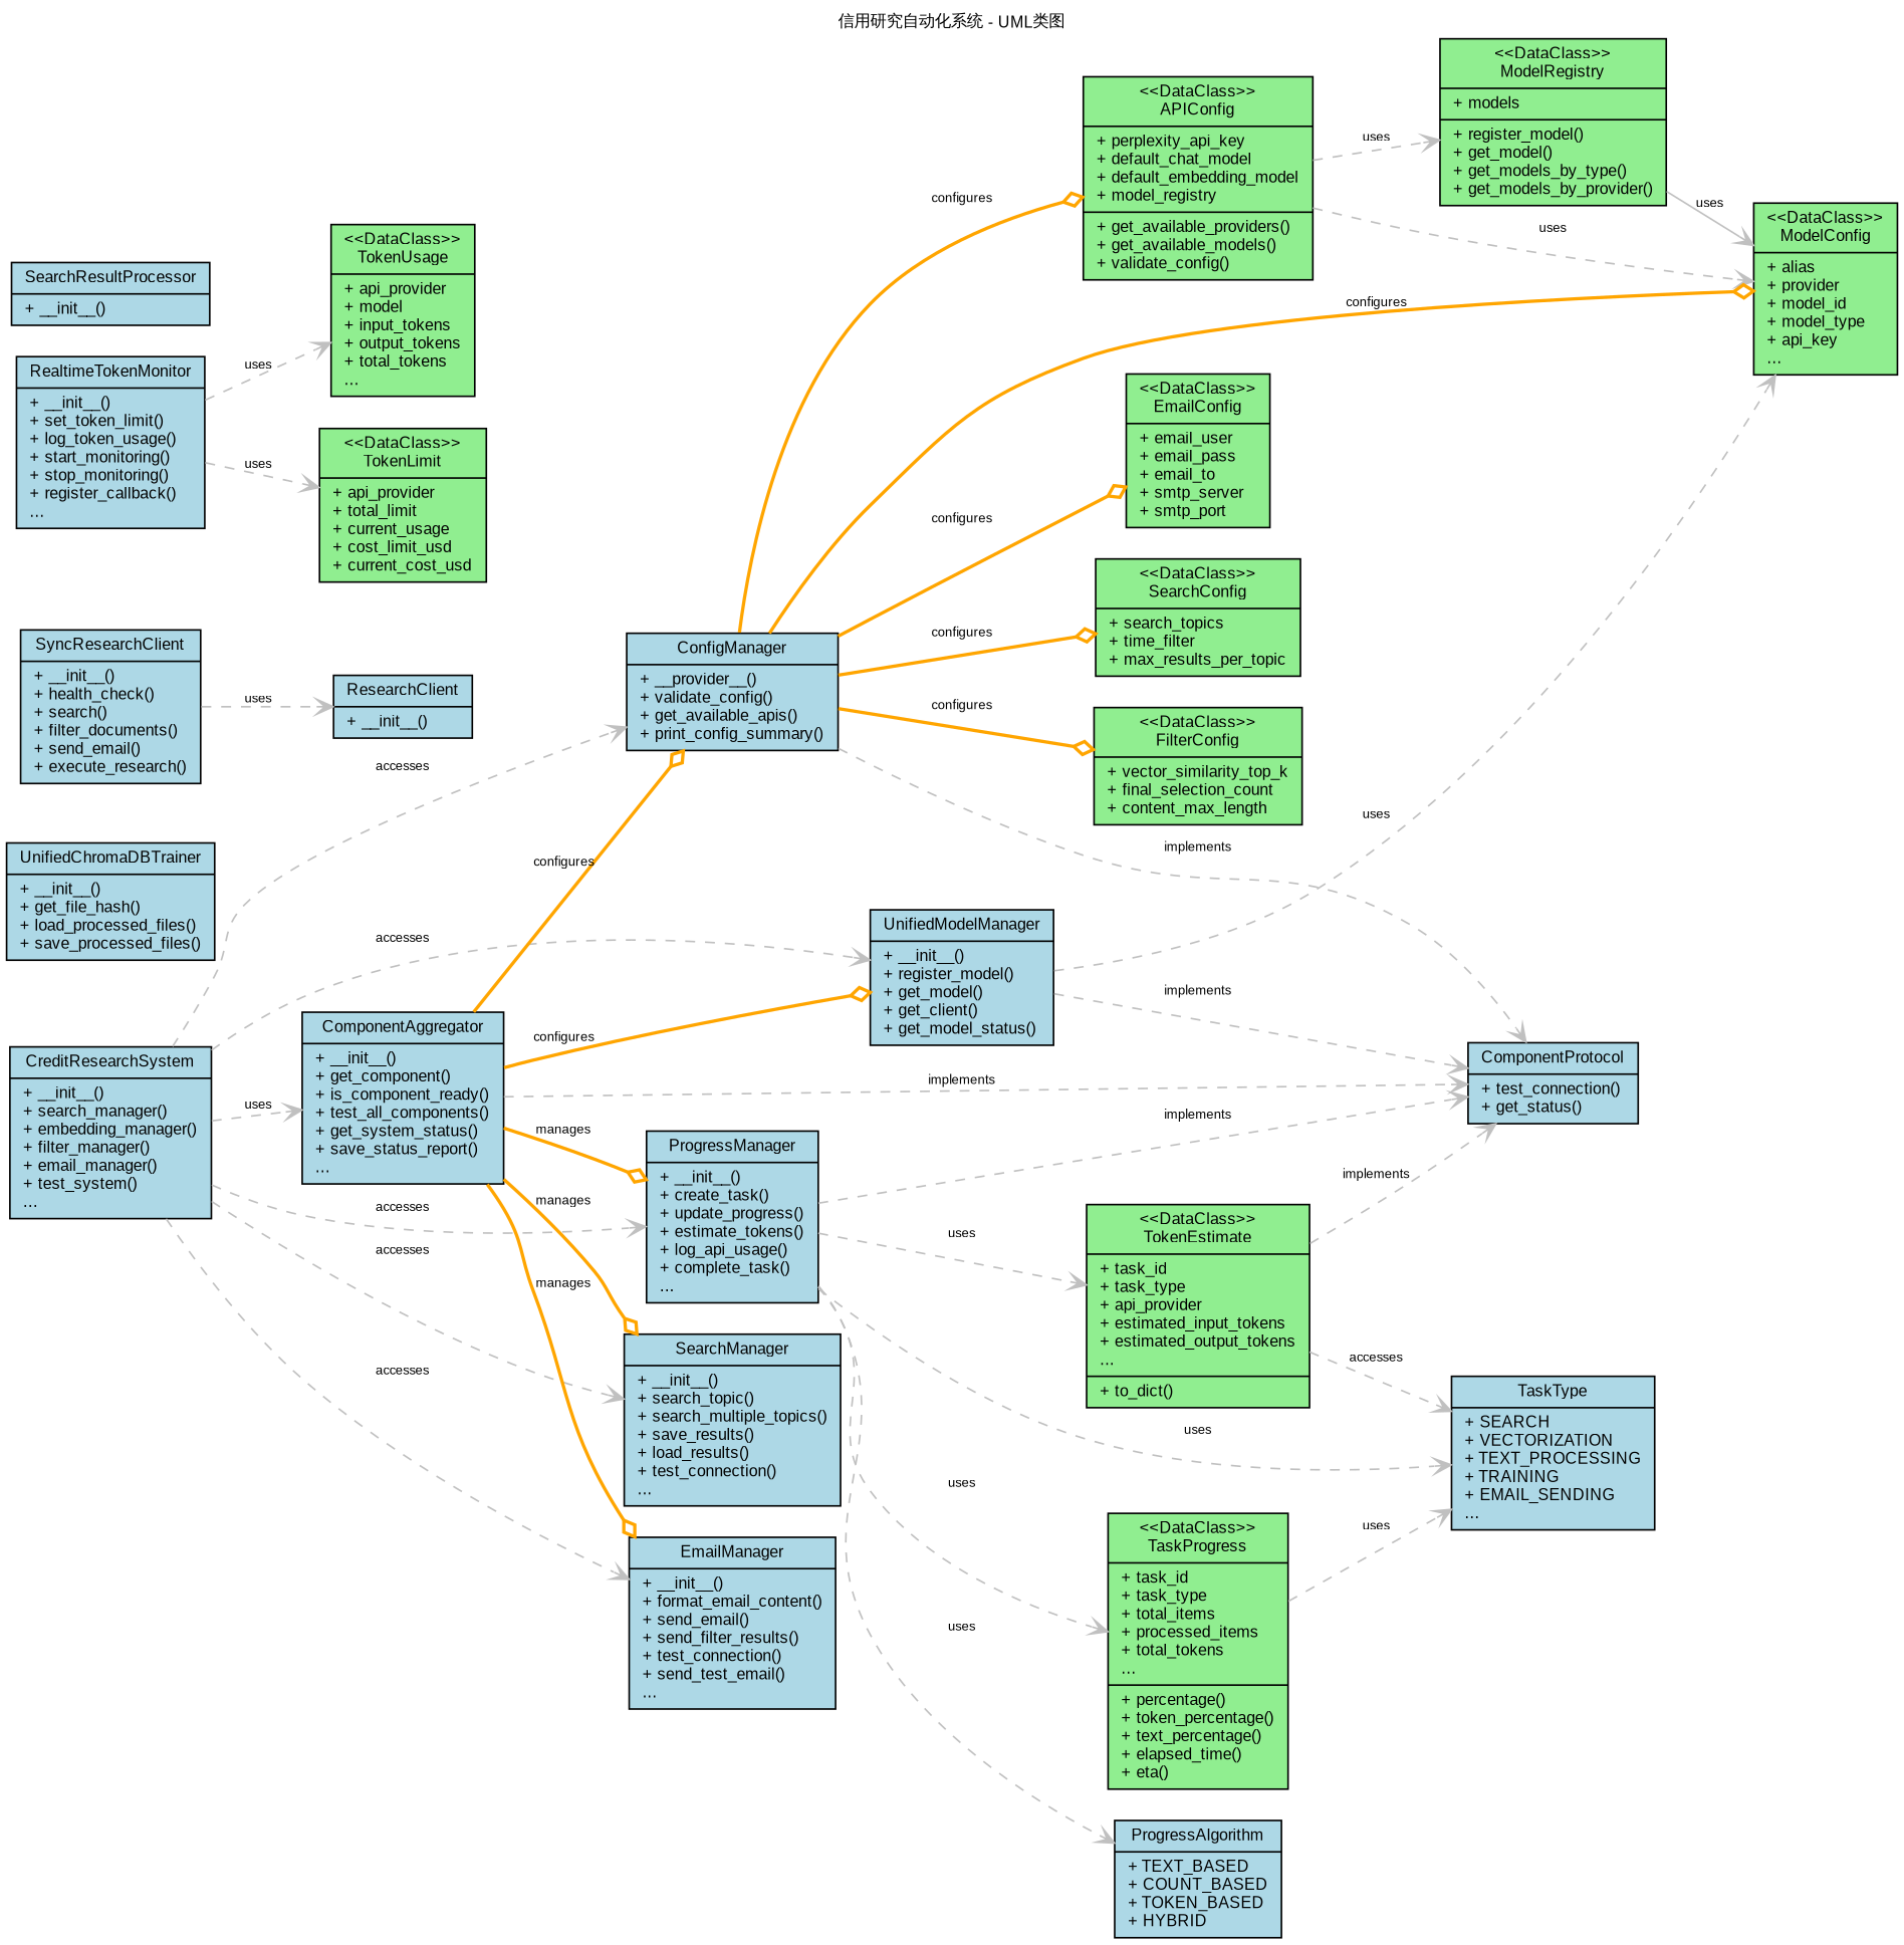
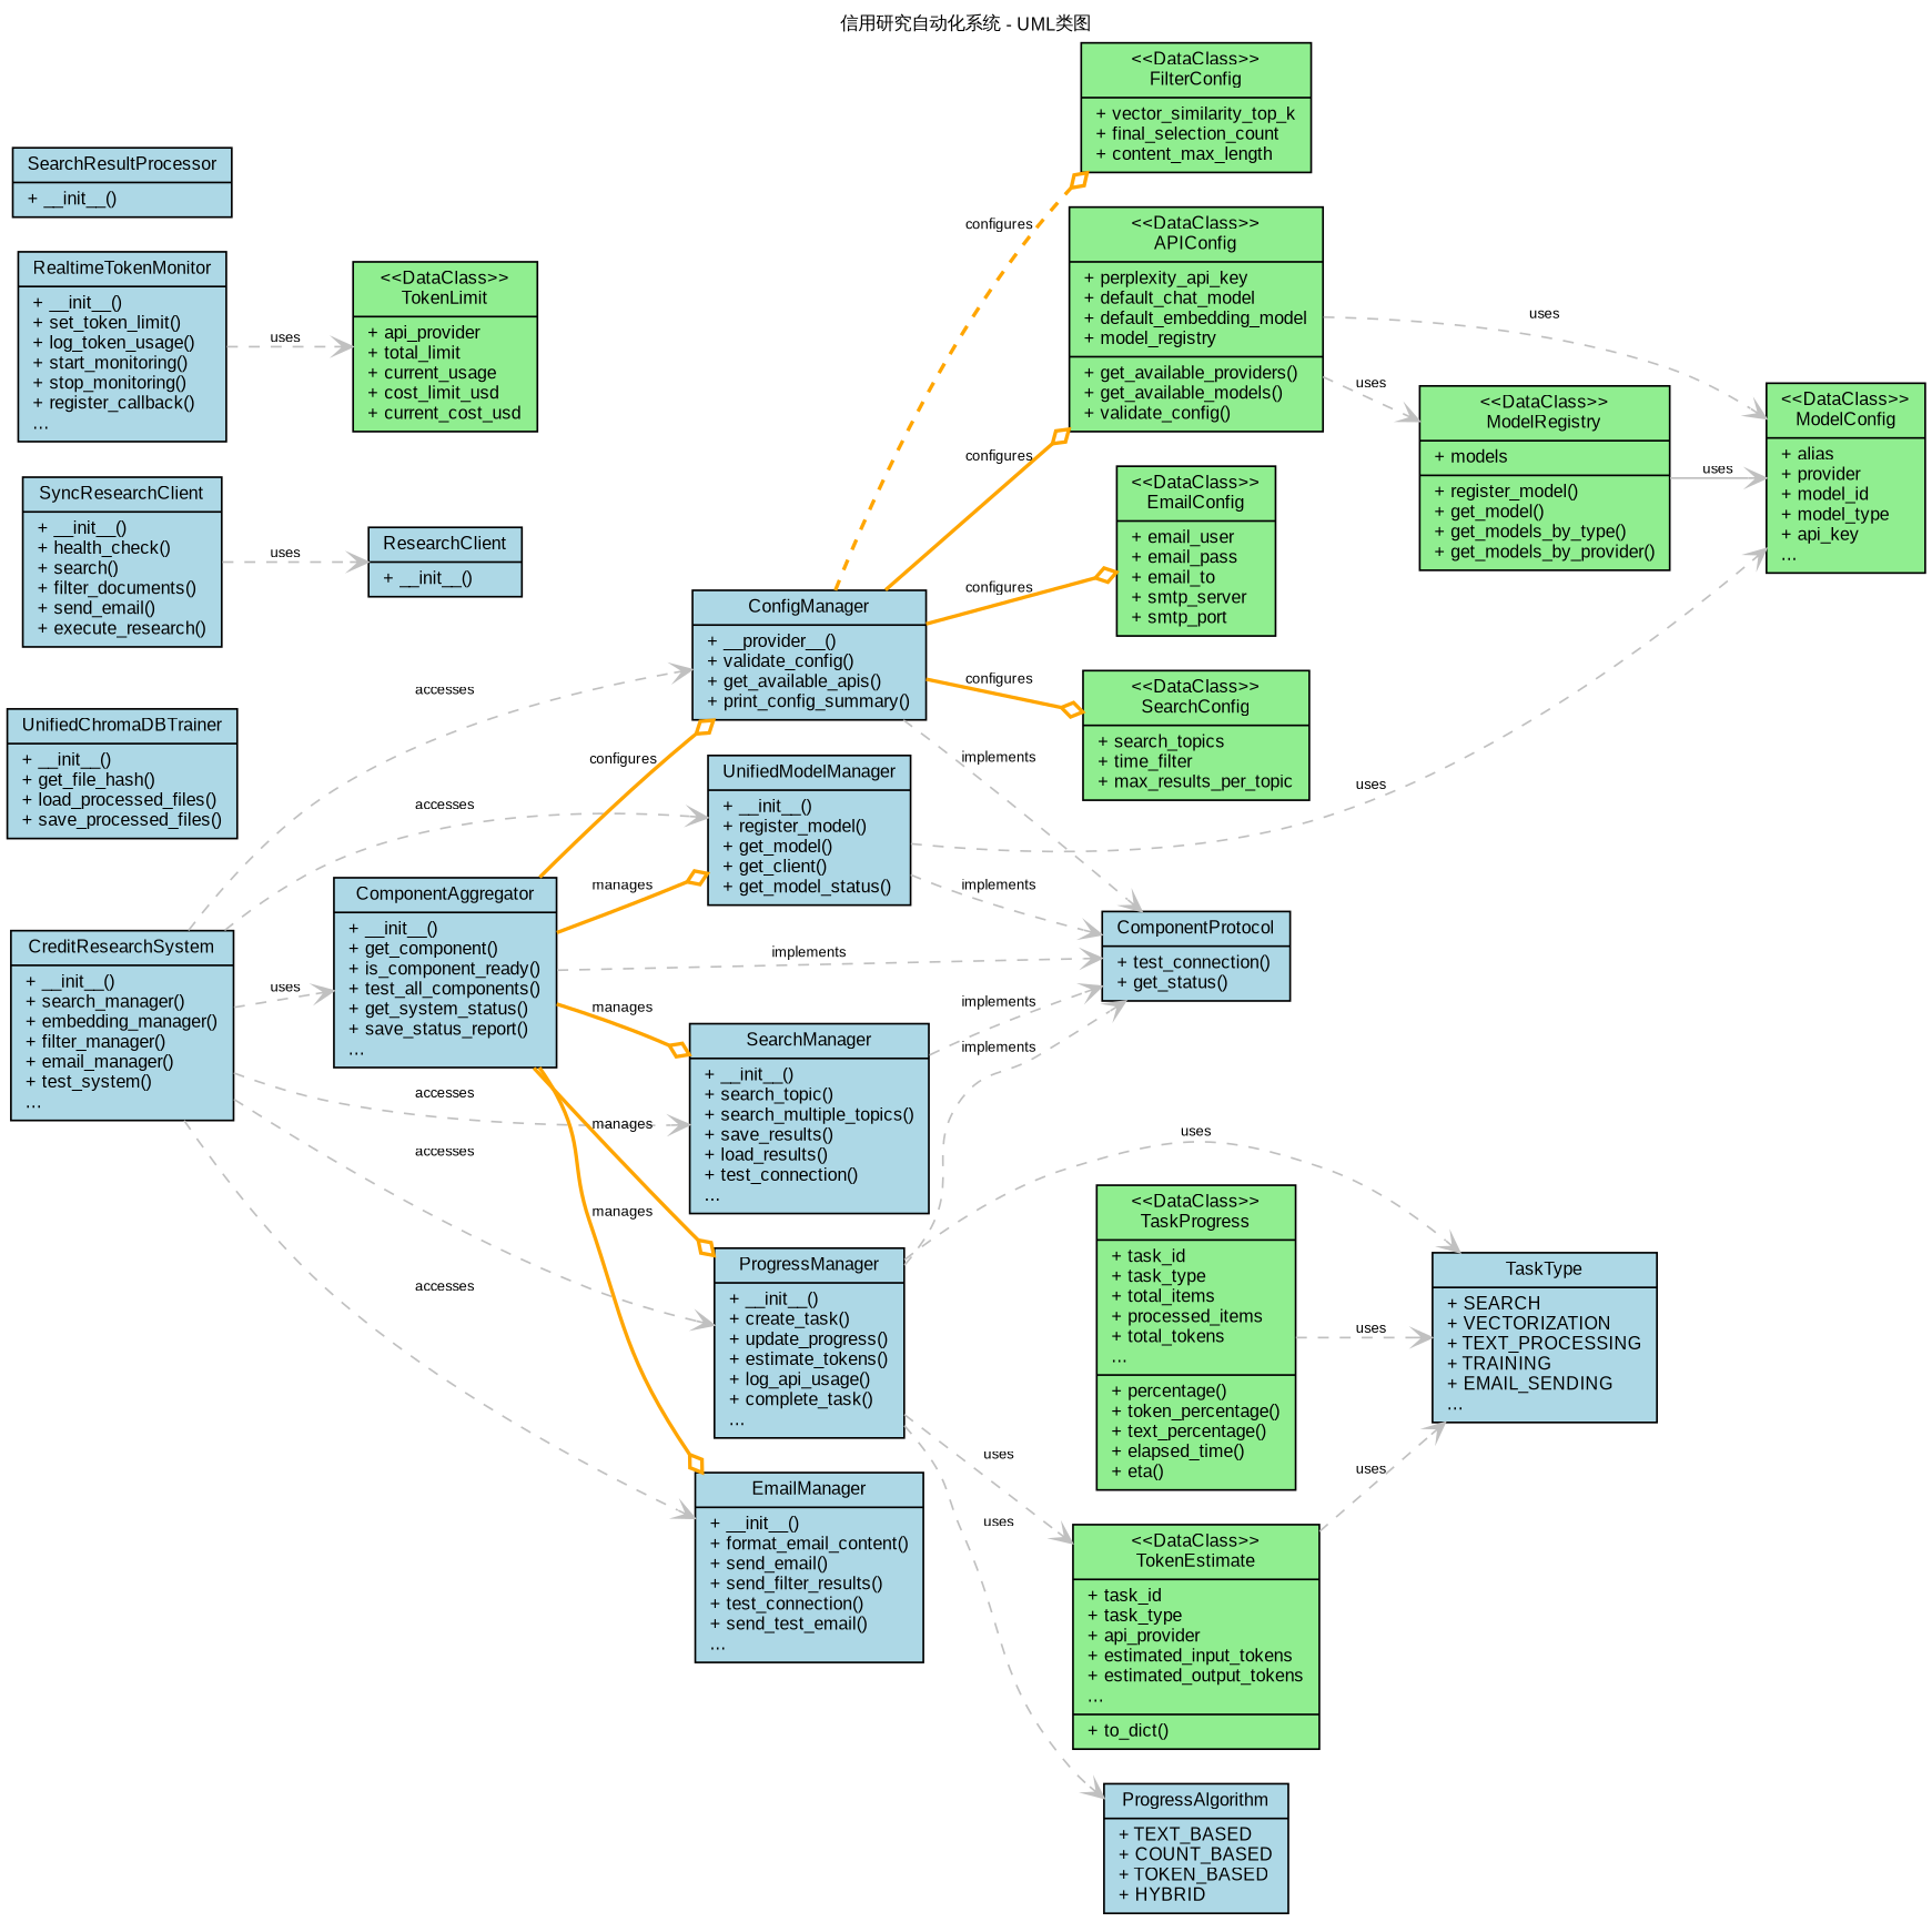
  digraph {
    bgcolor=white
    fontname=Arial
    fontsize=10
    label="信用研究自动化系统 - UML类图"
    labelloc=top
    rankdir=LR
    node [fillcolor=lightblue fontname=Arial fontsize=10 shape=record style=filled]
    edge [arrowhead=open color=gray fontname=Arial fontsize=8 style=dashed]
    n1 [fillcolor=lightgreen label="{&lt;&lt;DataClass&gt;&gt;\nModelConfig}|{+ alias\l+ provider\l+ model_id\l+ model_type\l+ api_key\l...\l}"]
    n2 [fillcolor=lightgreen label="{&lt;&lt;DataClass&gt;&gt;\nModelRegistry}|{+ models\l}|{+ register_model()\l+ get_model()\l+ get_models_by_type()\l+ get_models_by_provider()\l}"]
    n3 [fillcolor=lightgreen label="{&lt;&lt;DataClass&gt;&gt;\nAPIConfig}|{+ perplexity_api_key\l+ default_chat_model\l+ default_embedding_model\l+ model_registry\l}|{+ get_available_providers()\l+ get_available_models()\l+ validate_config()\l}"]
    n4 [fillcolor=lightgreen label="{&lt;&lt;DataClass&gt;&gt;\nEmailConfig}|{+ email_user\l+ email_pass\l+ email_to\l+ smtp_server\l+ smtp_port\l}"]
    n5 [fillcolor=lightgreen label="{&lt;&lt;DataClass&gt;&gt;\nSearchConfig}|{+ search_topics\l+ time_filter\l+ max_results_per_topic\l}"]
    n6 [fillcolor=lightgreen label="{&lt;&lt;DataClass&gt;&gt;\nFilterConfig}|{+ vector_similarity_top_k\l+ final_selection_count\l+ content_max_length\l}"]
    n7 [label="{ConfigManager}|{+ __provider__()\l+ validate_config()\l+ get_available_apis()\l+ print_config_summary()\l}"]
    n8 [label="{ComponentProtocol}|{+ test_connection()\l+ get_status()\l}"]
    n9 [label="{SearchManager}|{+ __init__()\l+ search_topic()\l+ search_multiple_topics()\l+ save_results()\l+ load_results()\l+ test_connection()\l...\l}"]
    n10 [label="{UnifiedChromaDBTrainer}|{+ __init__()\l+ get_file_hash()\l+ load_processed_files()\l+ save_processed_files()\l}"]
    n11 [label="{CreditResearchSystem}|{+ __init__()\l+ search_manager()\l+ embedding_manager()\l+ filter_manager()\l+ email_manager()\l+ test_system()\l...\l}"]
    n12 [label="{EmailManager}|{+ __init__()\l+ format_email_content()\l+ send_email()\l+ send_filter_results()\l+ test_connection()\l+ send_test_email()\l...\l}"]
    n13 [label="{UnifiedModelManager}|{+ __init__()\l+ register_model()\l+ get_model()\l+ get_client()\l+ get_model_status()\l}"]
    n14 [label="{ProgressManager}|{+ __init__()\l+ create_task()\l+ update_progress()\l+ estimate_tokens()\l+ log_api_usage()\l+ complete_task()\l...\l}"]
    n15 [label="{ComponentAggregator}|{+ __init__()\l+ get_component()\l+ is_component_ready()\l+ test_all_components()\l+ get_system_status()\l+ save_status_report()\l...\l}"]
    n16 [label="{TaskType}|{+ SEARCH\l+ VECTORIZATION\l+ TEXT_PROCESSING\l+ TRAINING\l+ EMAIL_SENDING\l...\l}"]
    n17 [label="{ProgressAlgorithm}|{+ TEXT_BASED\l+ COUNT_BASED\l+ TOKEN_BASED\l+ HYBRID\l}"]
    n18 [fillcolor=lightgreen label="{&lt;&lt;DataClass&gt;&gt;\nTaskProgress}|{+ task_id\l+ task_type\l+ total_items\l+ processed_items\l+ total_tokens\l...\l}|{+ percentage()\l+ token_percentage()\l+ text_percentage()\l+ elapsed_time()\l+ eta()\l}"]
    n19 [fillcolor=lightgreen label="{&lt;&lt;DataClass&gt;&gt;\nTokenEstimate}|{+ task_id\l+ task_type\l+ api_provider\l+ estimated_input_tokens\l+ estimated_output_tokens\l...\l}|{+ to_dict()\l}"]
    n20 [label="{ResearchClient}|{+ __init__()\l}"]
    n21 [label="{SyncResearchClient}|{+ __init__()\l+ health_check()\l+ search()\l+ filter_documents()\l+ send_email()\l+ execute_research()\l}"]
-   n22 [fillcolor=lightgreen label="{&lt;&lt;DataClass&gt;&gt;\nTokenUsage}|{+ api_provider\l+ model\l+ input_tokens\l+ output_tokens\l+ total_tokens\l...\l}"]
    n23 [fillcolor=lightgreen label="{&lt;&lt;DataClass&gt;&gt;\nTokenLimit}|{+ api_provider\l+ total_limit\l+ current_usage\l+ cost_limit_usd\l+ current_cost_usd\l}"]
    n24 [label="{RealtimeTokenMonitor}|{+ __init__()\l+ set_token_limit()\l+ log_token_usage()\l+ start_monitoring()\l+ stop_monitoring()\l+ register_callback()\l...\l}"]
    n25 [label="{SearchResultProcessor}|{+ __init__()\l}"]
    n2 -> n1 [label=uses style=solid]
    n3 -> n1 [label=uses]
    n3 -> n2 [label=uses]
-   n7 -> n1 [arrowhead=odiamond color=orange label=configures penwidth=2 style=solid]
    n7 -> n3 [arrowhead=odiamond color=orange label=configures penwidth=2 style=solid]
    n7 -> n4 [arrowhead=odiamond color=orange label=configures penwidth=2 style=solid]
    n7 -> n5 [arrowhead=odiamond color=orange label=configures penwidth=2 style=solid]
-   n7 -> n6 [arrowhead=odiamond color=orange label=configures penwidth=2 style=solid]
+   n7 -> n6 [arrowhead=odiamond color=orange label=configures penwidth=2]
    n7 -> n8 [label=implements]
-   n19 -> n8 [label=implements]
+   n9 -> n8 [label=implements]
    n11 -> n7 [label=accesses]
    n11 -> n9 [label=accesses]
    n11 -> n12 [label=accesses]
    n11 -> n13 [label=accesses]
    n11 -> n14 [label=accesses]
    n11 -> n15 [label=uses]
    n13 -> n1 [label=uses]
    n13 -> n8 [label=implements]
    n14 -> n8 [label=implements]
    n14 -> n16 [label=uses]
    n14 -> n17 [label=uses]
-   n14 -> n18 [label=uses]
    n14 -> n19 [label=uses]
    n15 -> n7 [arrowhead=odiamond color=orange label=configures penwidth=2 style=solid]
    n15 -> n8 [label=implements]
    n15 -> n9 [arrowhead=odiamond color=orange label=manages penwidth=2 style=solid]
    n15 -> n12 [arrowhead=odiamond color=orange label=manages penwidth=2 style=solid]
-   n15 -> n13 [arrowhead=odiamond color=orange label=configures penwidth=2 style=solid]
+   n15 -> n13 [arrowhead=odiamond color=orange label=manages penwidth=2 style=solid]
    n15 -> n14 [arrowhead=odiamond color=orange label=manages penwidth=2 style=solid]
    n18 -> n16 [label=uses]
-   n19 -> n16 [label=accesses]
+   n19 -> n16 [label=uses]
    n21 -> n20 [label=uses]
-   n24 -> n22 [label=uses]
    n24 -> n23 [label=uses]
  }
